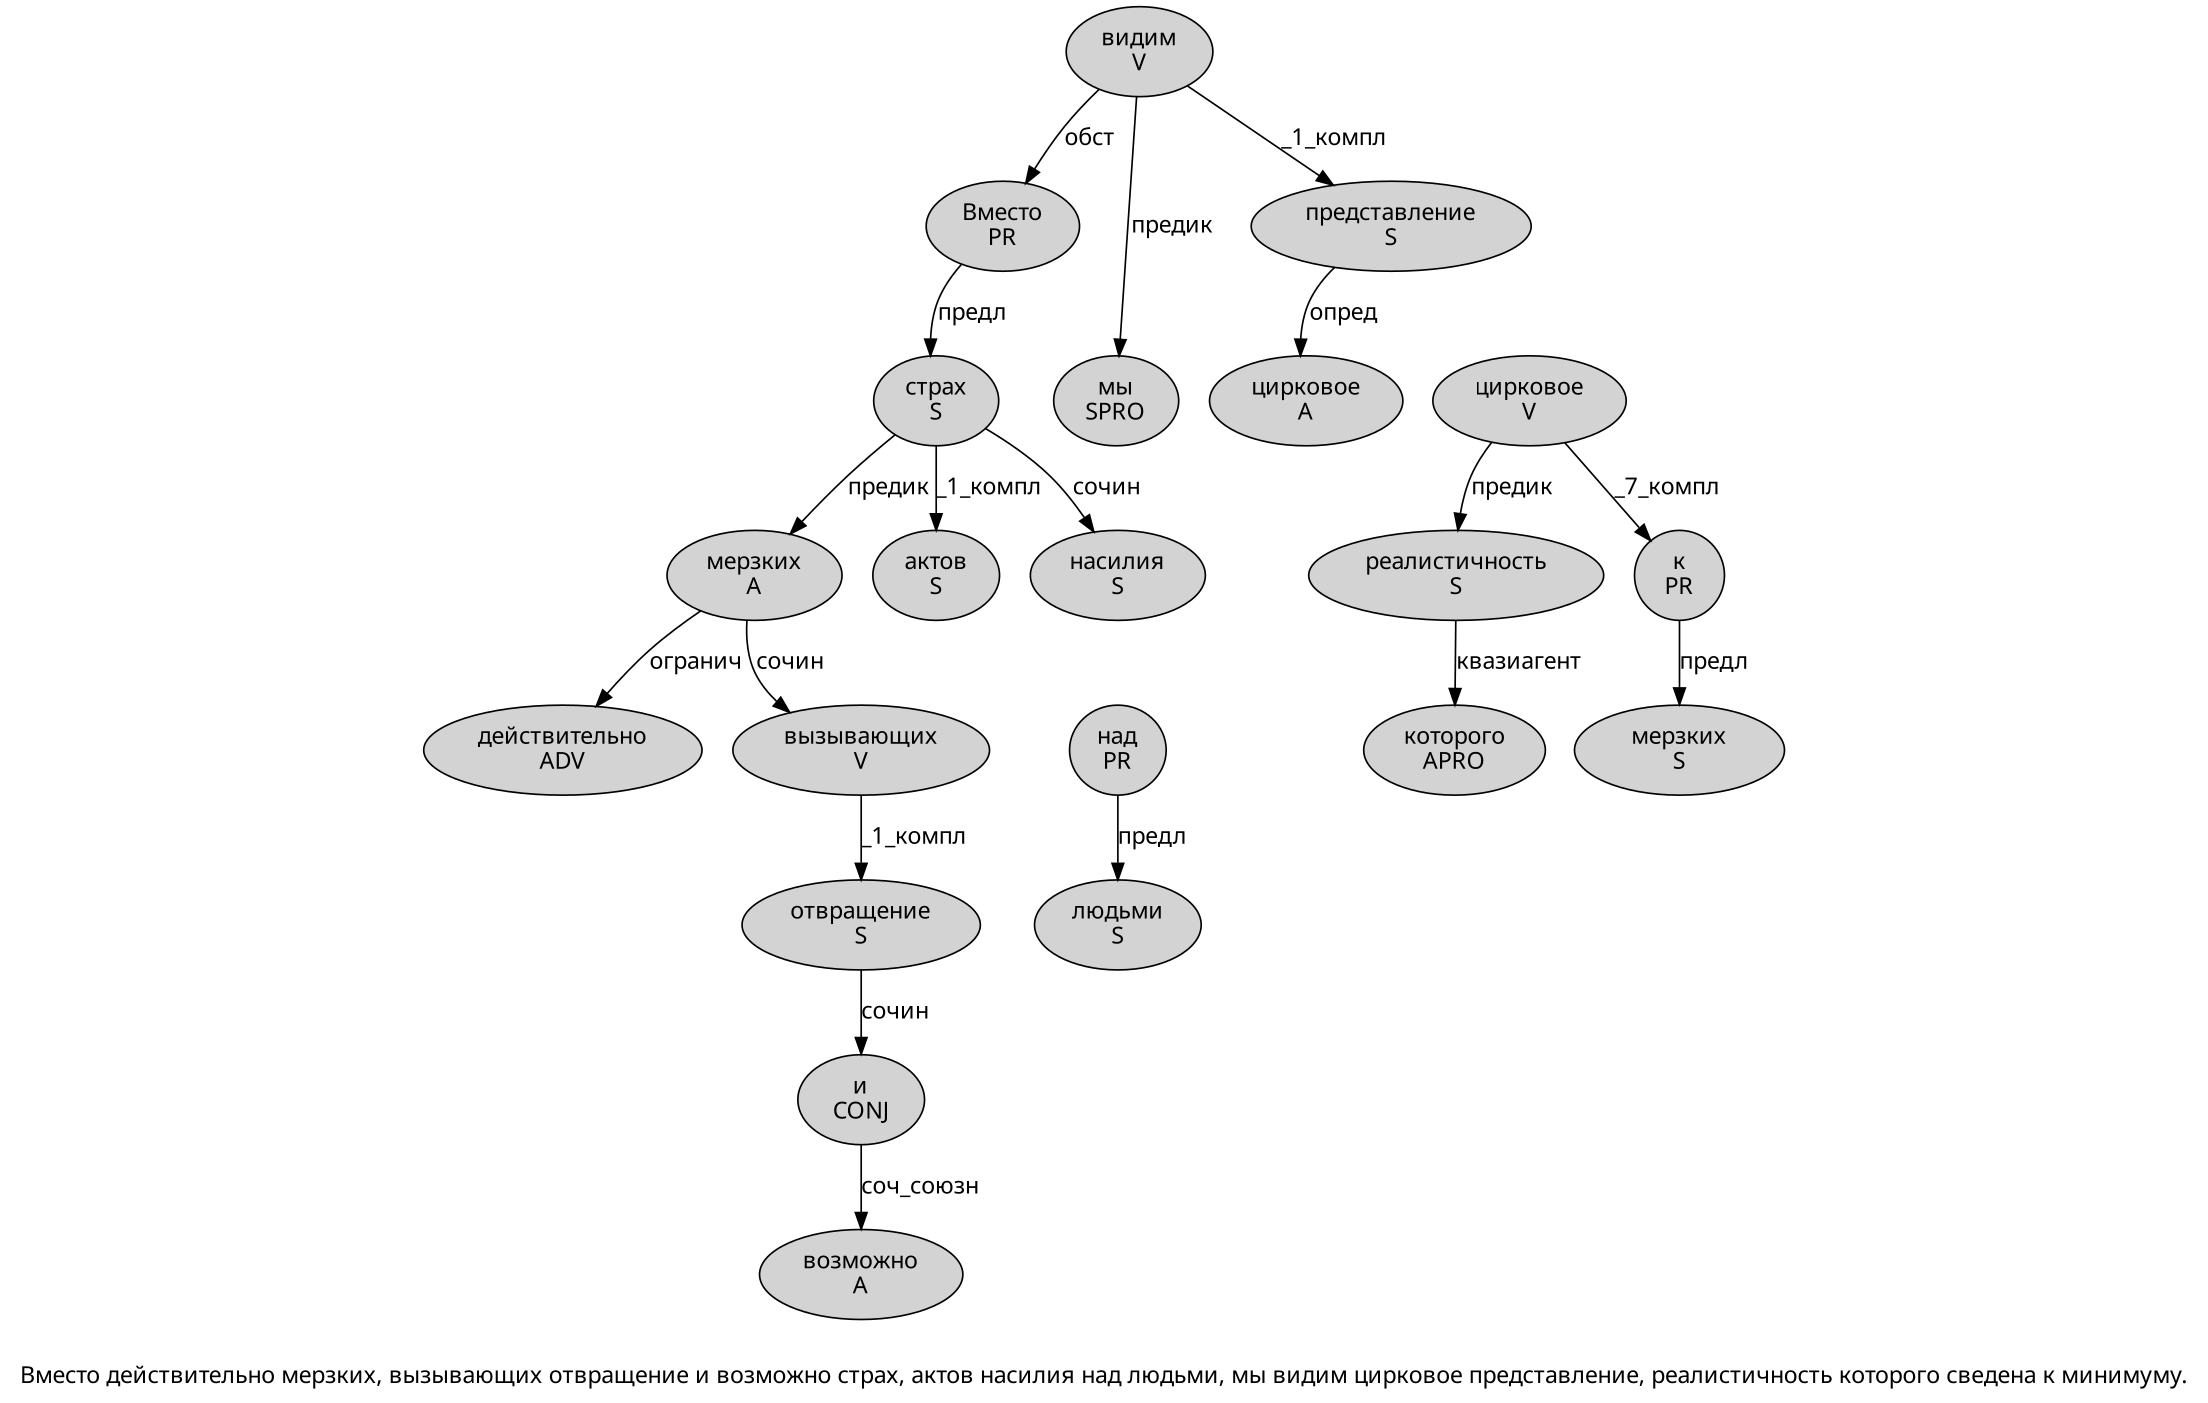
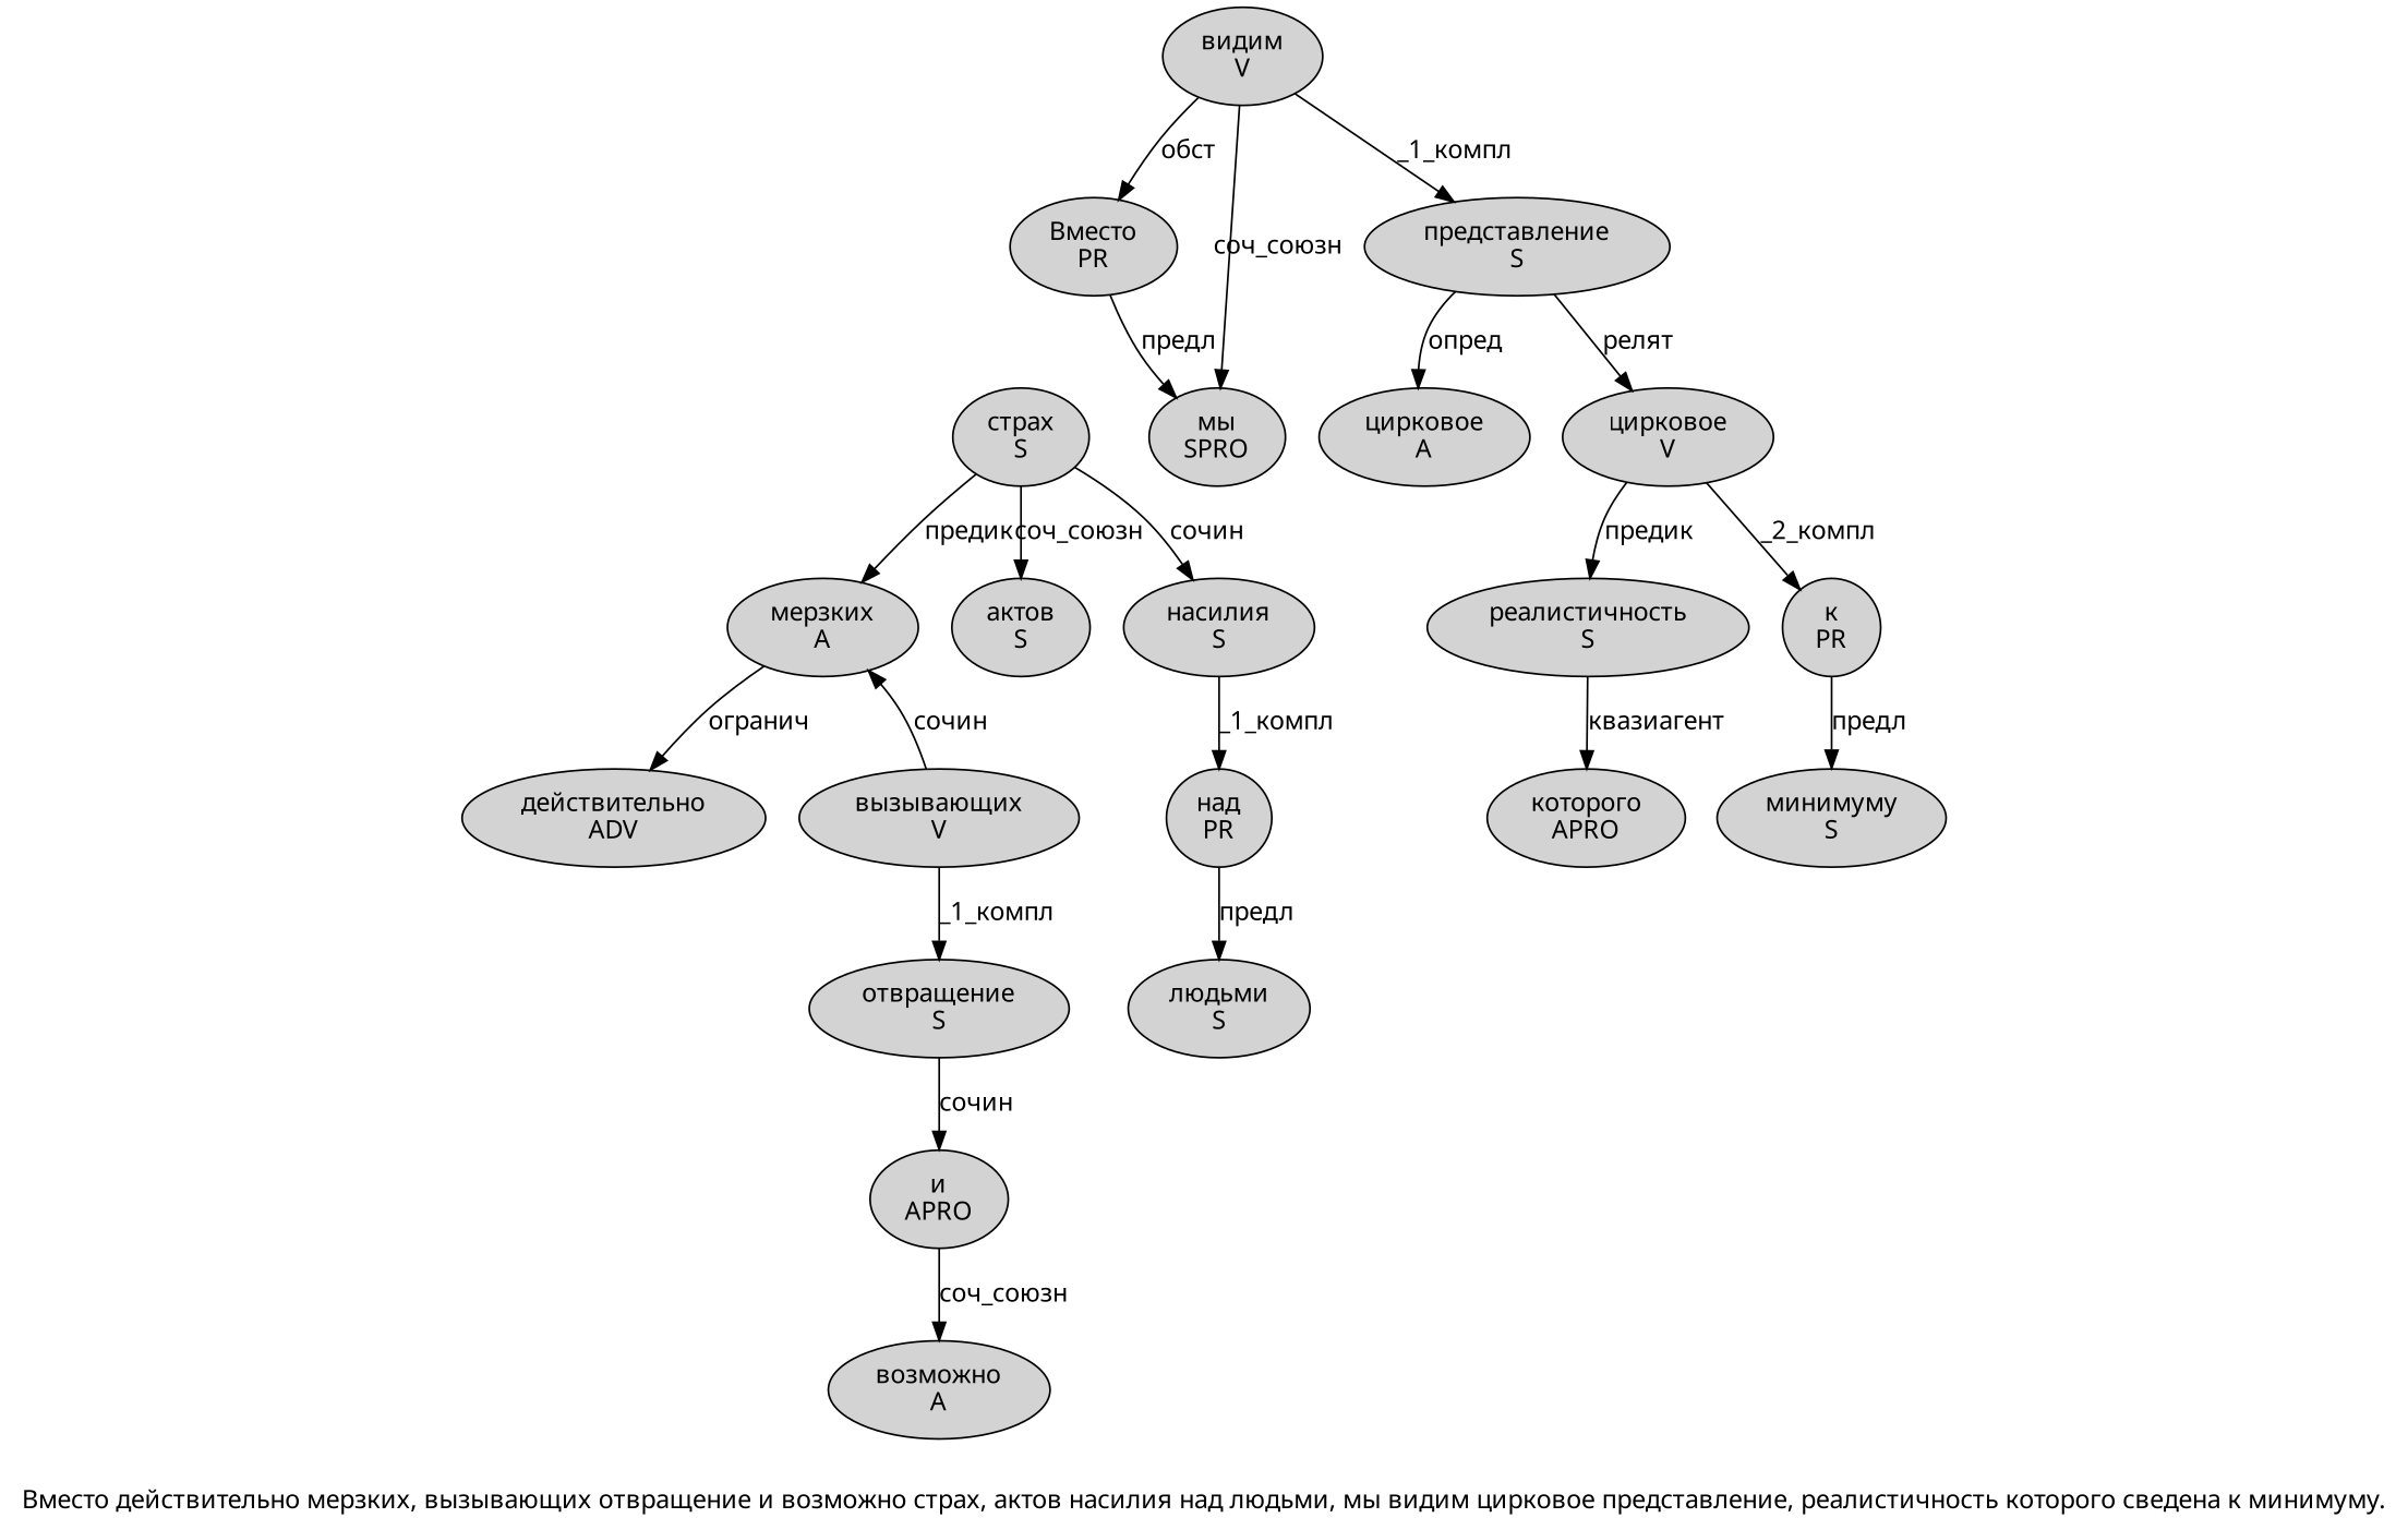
  digraph {
    fontname="Noto Sans"
    label="Вместо действительно мерзких, вызывающих отвращение и возможно страх, актов насилия над людьми, мы видим цирковое представление, реалистичность которого сведена к минимуму."
    node [fillcolor=lightgray fontname="Noto Sans" penwidth=1 shape=ellipse style=filled]
    edge [fontname="Noto Sans"]
    n1 [label="Вместо\nPR"]
    n2 [label="страх\nS"]
    n3 [label="мерзких\nA"]
    n4 [label="актов\nS"]
    n5 [label="насилия\nS"]
    n6 [label="действительно\nADV"]
    n7 [label="вызывающих\nV"]
    n8 [label="отвращение\nS"]
-   n9 [label="и\nCONJ"]
+   n9 [label="и\nAPRO"]
    n10 [label="возможно\nA"]
    n11 [label="над\nPR"]
    n12 [label="людьми\nS"]
    n13 [label="мы\nSPRO"]
    n14 [label="видим\nV"]
    n15 [label="представление\nS"]
    n16 [label="цирковое\nA"]
    n17 [label="цирковое\nV"]
    n18 [label="реалистичность\nS"]
    n19 [label="к\nPR"]
    n20 [label="которого\nAPRO"]
-   n21 [label="мерзких\nS"]
-   n1 -> n2 [label="предл"]
+   n21 [label="минимуму\nS"]
+   n1 -> n13 [label="предл"]
    n2 -> n3 [label="предик"]
-   n2 -> n4 [label="_1_компл"]
+   n2 -> n4 [label="соч_союзн"]
    n2 -> n5 [label="сочин"]
    n3 -> n6 [label="огранич"]
-   n3 -> n7 [label="сочин"]
+   n7 -> n3 [label="сочин"]
+   n5 -> n11 [label="_1_компл"]
    n7 -> n8 [label="_1_компл"]
    n8 -> n9 [label="сочин"]
    n9 -> n10 [label="соч_союзн"]
    n11 -> n12 [label="предл"]
    n14 -> n1 [label="обст"]
-   n14 -> n13 [label="предик"]
+   n14 -> n13 [label="соч_союзн"]
    n14 -> n15 [label="_1_компл"]
    n15 -> n16 [label="опред"]
+   n15 -> n17 [label="релят"]
    n17 -> n18 [label="предик"]
-   n17 -> n19 [label="_7_компл"]
+   n17 -> n19 [label="_2_компл"]
    n18 -> n20 [label="квазиагент"]
    n19 -> n21 [label="предл"]
  }
